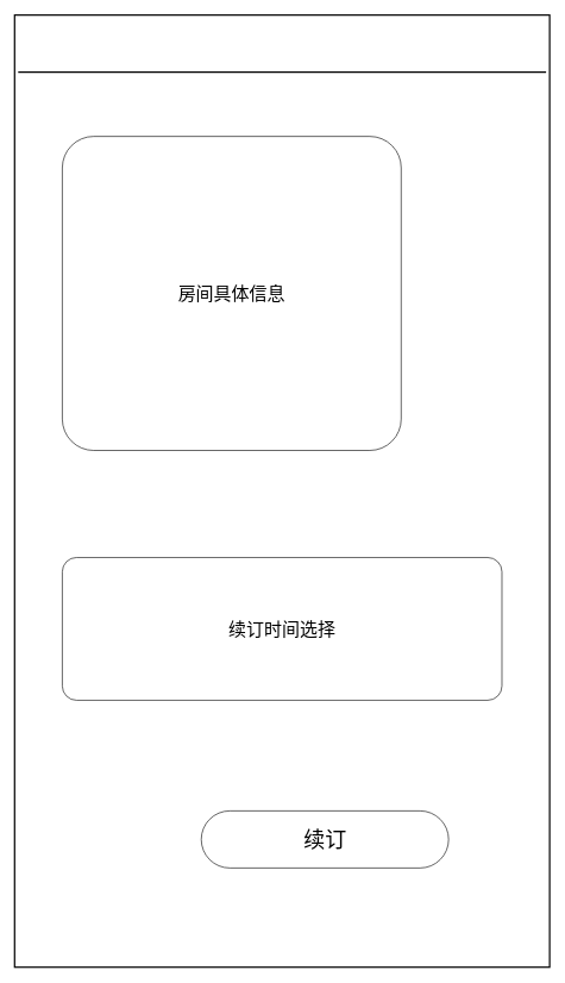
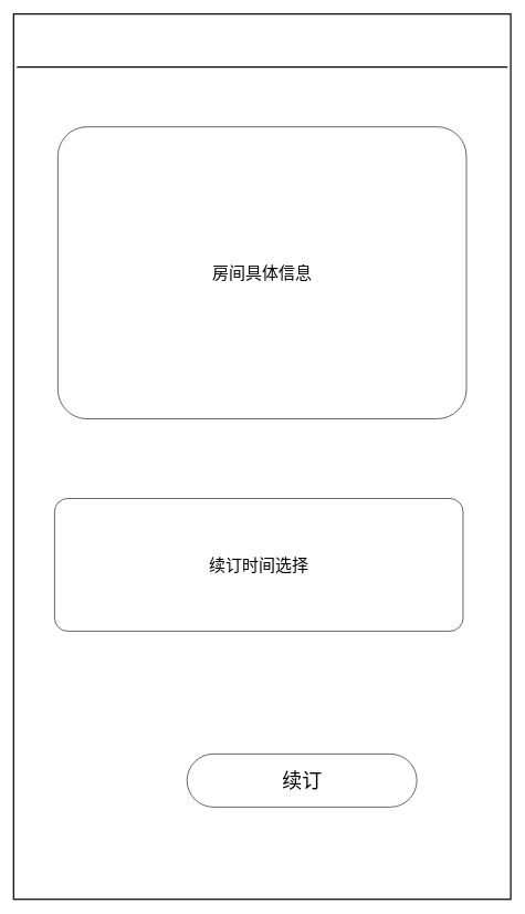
  <mxCell id="0" />
  <mxCell id="1" parent="0" />
  <mxCell id="2" value="" style="rounded=1;whiteSpace=wrap;html=1;fontSize=20;arcSize=0;strokeWidth=2;" parent="1" vertex="1"><mxGeometry x="20" y="20" width="750" height="1334" as="geometry" /></mxCell>
  <mxCell id="3" value="" style="line;strokeWidth=2;html=1;" parent="1" vertex="1"><mxGeometry x="25" y="90" width="740" height="20" as="geometry" /></mxCell>
- <mxCell id="4" value="&lt;span style=&quot;font-size: 25px&quot;&gt;房间具体信息&lt;/span&gt;" style="rounded=1;whiteSpace=wrap;html=1;fontSize=20;arcSize=10;" parent="1" vertex="1"><mxGeometry x="86.88" y="190" width="475" height="440" as="geometry" /></mxCell>
- <mxCell id="5" value="&lt;span style=&quot;font-size: 25px&quot;&gt;续订时间选择&lt;/span&gt;" style="rounded=1;whiteSpace=wrap;html=1;fontSize=20;arcSize=10;" parent="1" vertex="1"><mxGeometry x="86.87" y="780" width="616.25" height="200" as="geometry" /></mxCell>
+ <mxCell id="4" value="&lt;span style=&quot;font-size: 25px&quot;&gt;房间具体信息&lt;/span&gt;" style="rounded=1;whiteSpace=wrap;html=1;fontSize=20;arcSize=10;" parent="1" vertex="1"><mxGeometry x="86.88" y="190" width="616.25" height="440" as="geometry" /></mxCell>
+ <mxCell id="5" value="&lt;span style=&quot;font-size: 25px&quot;&gt;续订时间选择&lt;/span&gt;" style="rounded=1;whiteSpace=wrap;html=1;fontSize=20;arcSize=10;" parent="1" vertex="1"><mxGeometry x="81.87" y="750" width="616.25" height="200" as="geometry" /></mxCell>
  <mxCell id="6" value="&lt;font style=&quot;font-size: 30px&quot;&gt;续订&lt;/font&gt;" style="rounded=1;whiteSpace=wrap;html=1;arcSize=50;" parent="1" vertex="1"><mxGeometry x="281.67" y="1135" width="346.67" height="80" as="geometry" /></mxCell>
